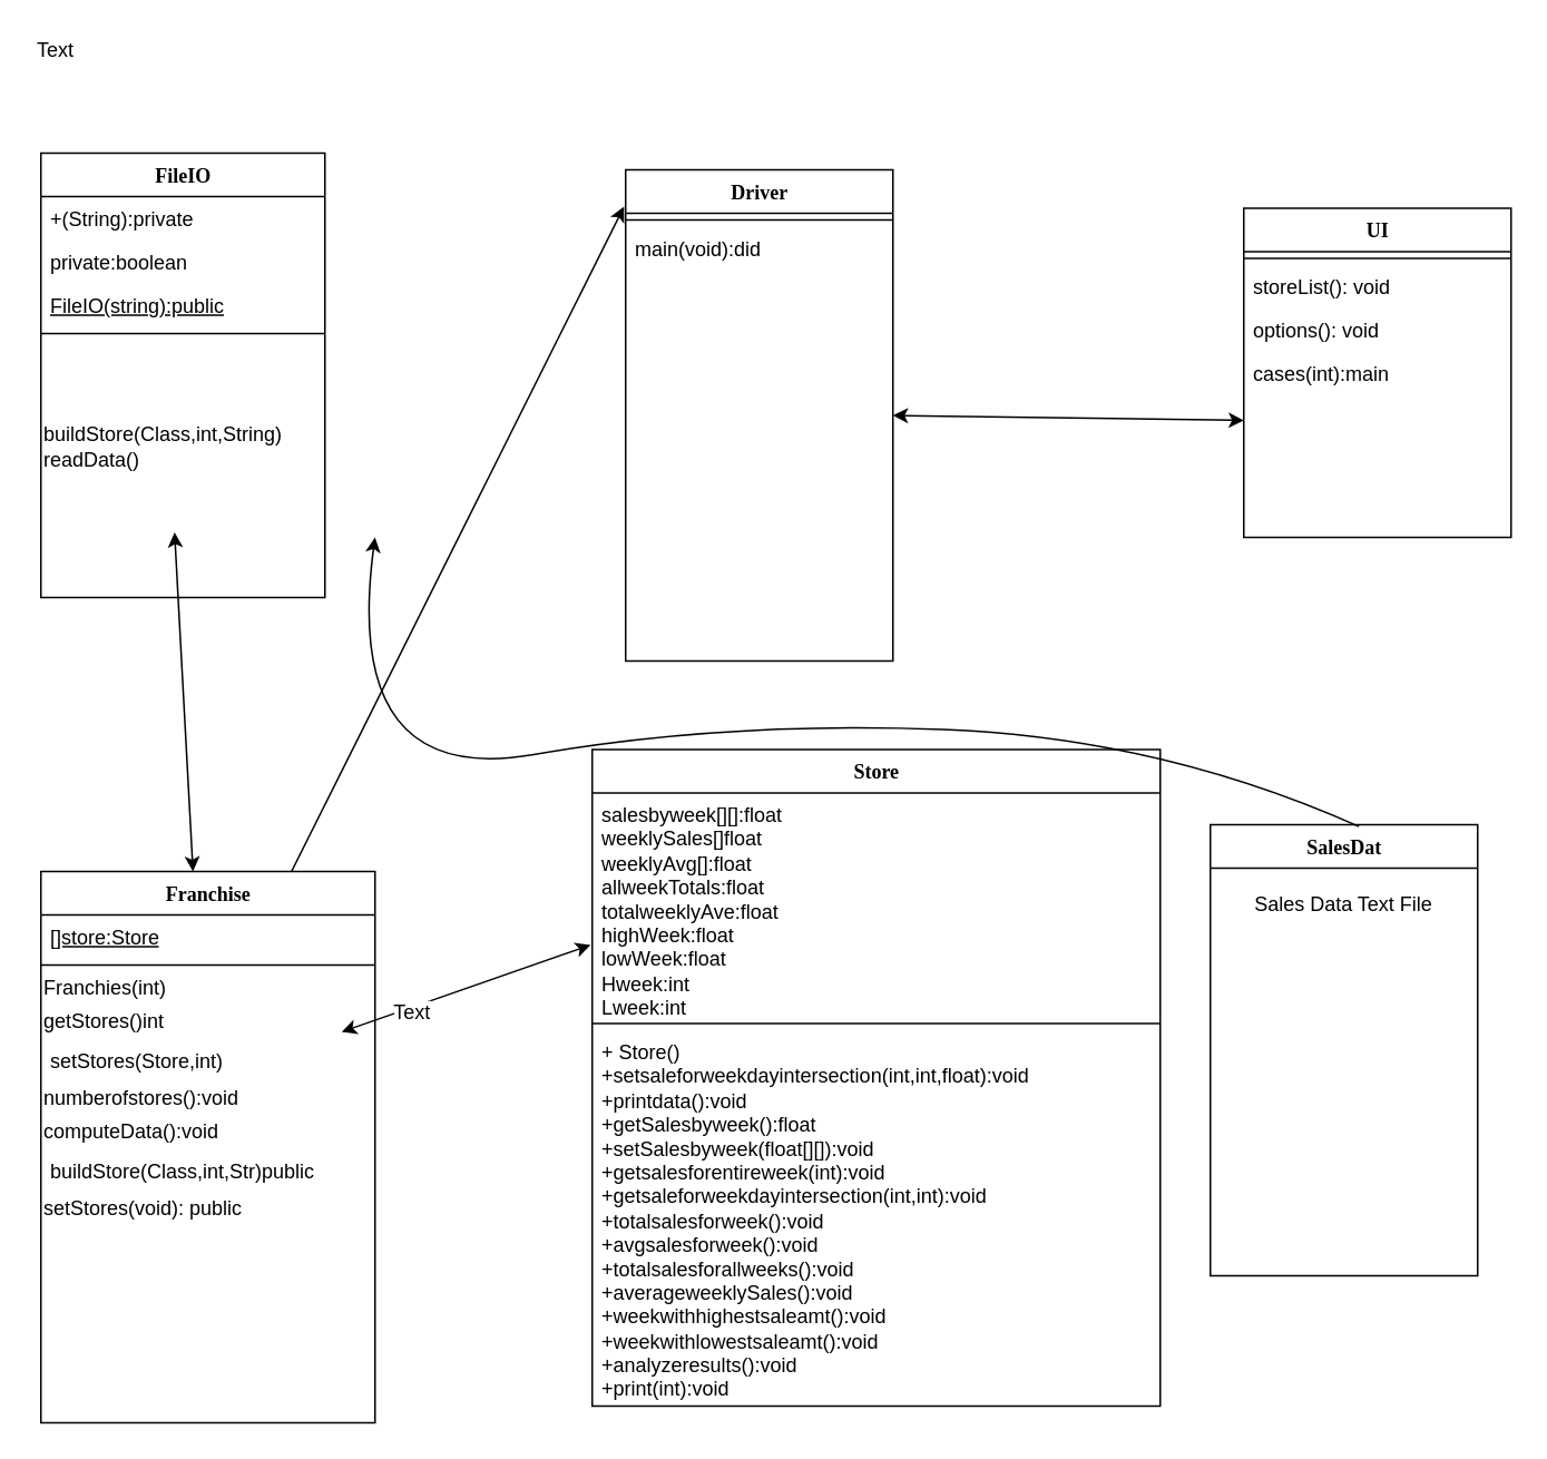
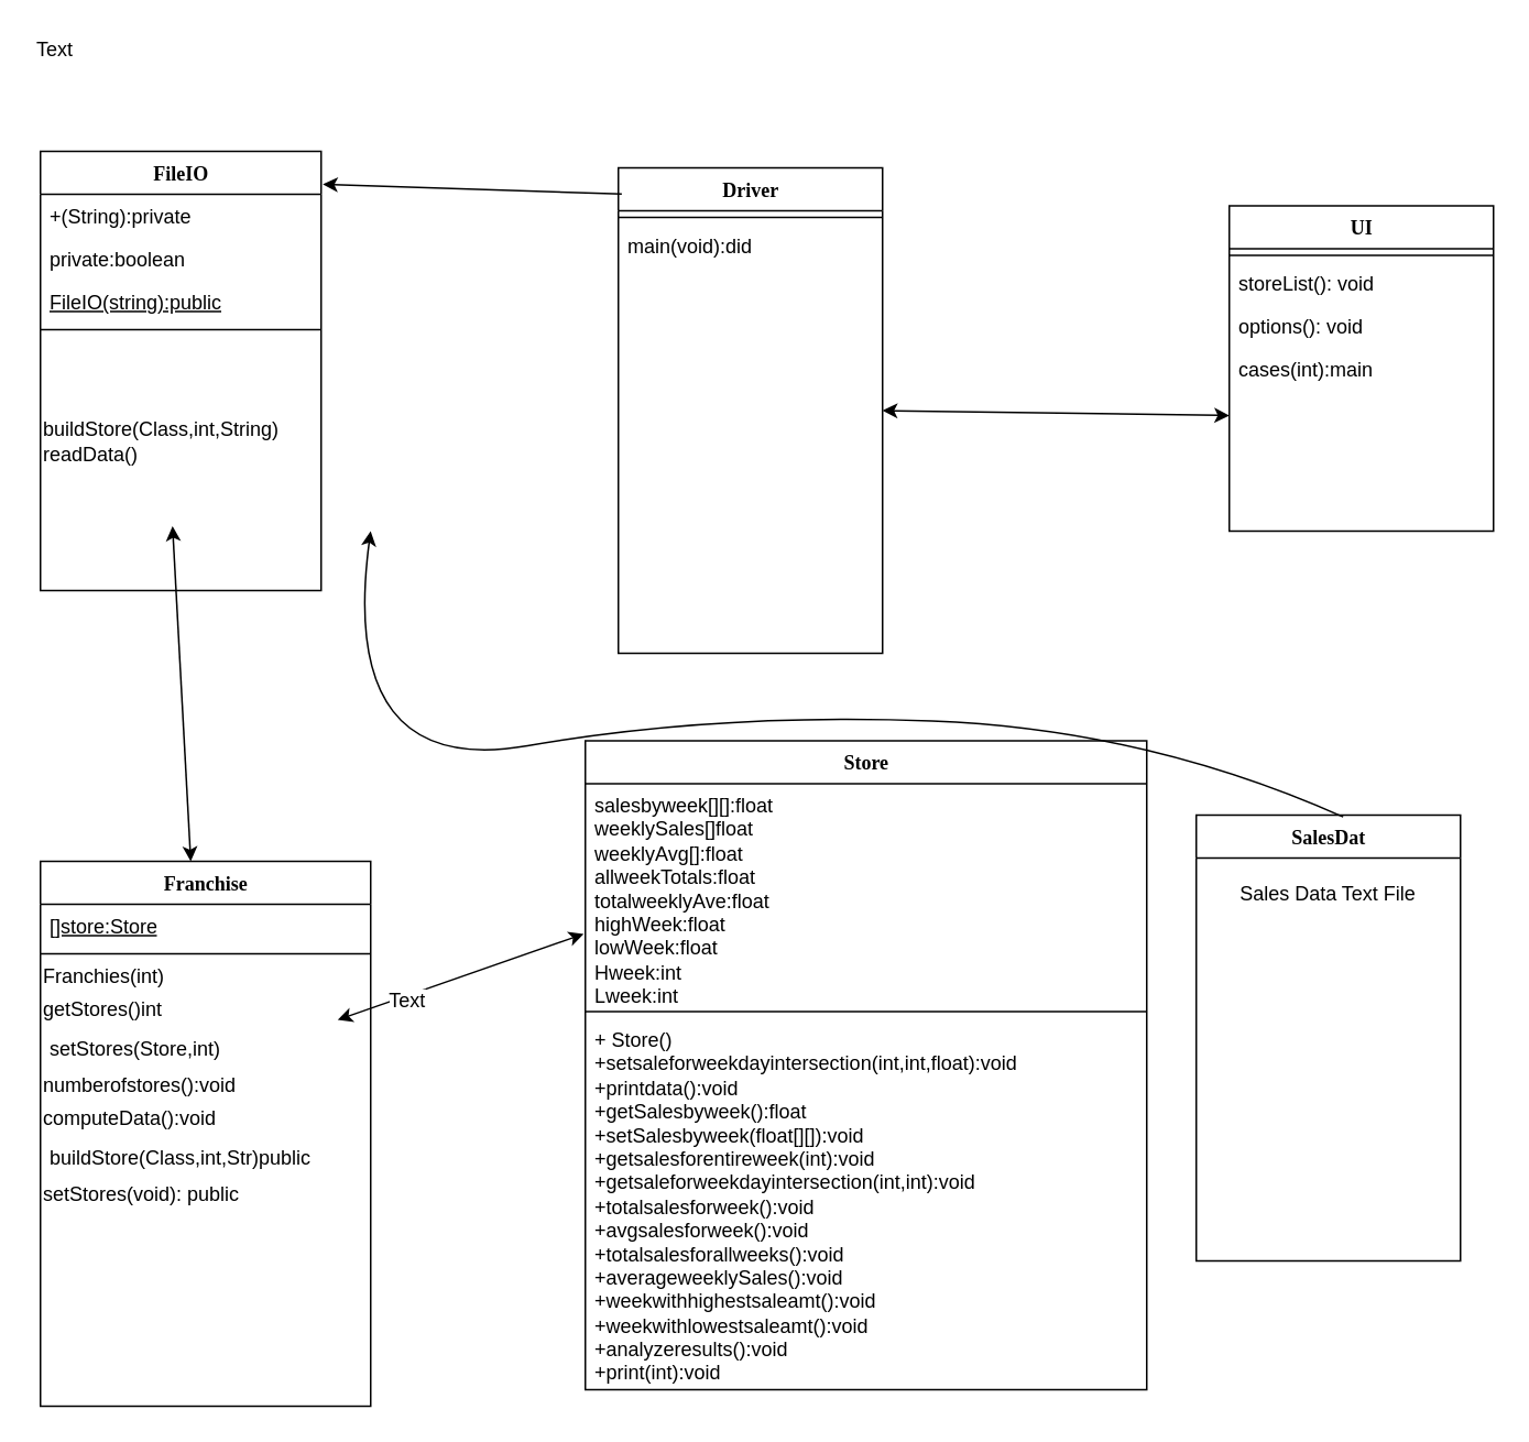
  <mxCell id="0" />
  <mxCell id="1" parent="0" />
  <mxCell id="2" value="FileIO" style="swimlane;html=1;fontStyle=1;align=center;verticalAlign=top;childLayout=stackLayout;horizontal=1;startSize=26;horizontalStack=0;resizeParent=1;resizeLast=0;collapsible=1;marginBottom=0;swimlaneFillColor=#ffffff;rounded=0;shadow=0;comic=0;labelBackgroundColor=none;strokeColor=#000000;strokeWidth=1;fillColor=none;fontFamily=Verdana;fontSize=12;fontColor=#000000;" parent="1" vertex="1"><mxGeometry x="24" y="91" width="170" height="266" as="geometry" /></mxCell>
  <mxCell id="3" value="+(String):private" style="text;html=1;strokeColor=none;fillColor=none;align=left;verticalAlign=top;spacingLeft=4;spacingRight=4;whiteSpace=wrap;overflow=hidden;rotatable=0;points=[[0,0.5],[1,0.5]];portConstraint=eastwest;" parent="2" vertex="1"><mxGeometry y="26" width="170" height="26" as="geometry" /></mxCell>
  <mxCell id="4" value="private:boolean" style="text;html=1;strokeColor=none;fillColor=none;align=left;verticalAlign=top;spacingLeft=4;spacingRight=4;whiteSpace=wrap;overflow=hidden;rotatable=0;points=[[0,0.5],[1,0.5]];portConstraint=eastwest;" parent="2" vertex="1"><mxGeometry y="52" width="170" height="26" as="geometry" /></mxCell>
  <mxCell id="5" value="&lt;u&gt;FileIO(string):public&lt;/u&gt;" style="text;html=1;strokeColor=none;fillColor=none;align=left;verticalAlign=top;spacingLeft=4;spacingRight=4;whiteSpace=wrap;overflow=hidden;rotatable=0;points=[[0,0.5],[1,0.5]];portConstraint=eastwest;" parent="2" vertex="1"><mxGeometry y="78" width="170" height="26" as="geometry" /></mxCell>
  <mxCell id="6" value="" style="line;html=1;strokeWidth=1;fillColor=none;align=left;verticalAlign=middle;spacingTop=-1;spacingLeft=3;spacingRight=3;rotatable=0;labelPosition=right;points=[];portConstraint=eastwest;" parent="2" vertex="1"><mxGeometry y="104" width="170" height="8" as="geometry" /></mxCell>
  <mxCell id="7" value="" style="endArrow=classic;startArrow=classic;html=1;" parent="2" source="17" edge="1"><mxGeometry width="50" height="50" relative="1" as="geometry"><mxPoint x="-60" y="847" as="sourcePoint" /><mxPoint x="80" y="227" as="targetPoint" /></mxGeometry></mxCell>
  <mxCell id="8" value="buildStore(Class,int,String)&lt;br&gt;readData()" style="text;html=1;strokeColor=none;fillColor=none;align=left;verticalAlign=middle;whiteSpace=wrap;rounded=0;" parent="2" vertex="1"><mxGeometry y="112" width="170" height="128" as="geometry" /></mxCell>
  <mxCell id="9" value="Driver" style="swimlane;html=1;fontStyle=1;align=center;verticalAlign=top;childLayout=stackLayout;horizontal=1;startSize=26;horizontalStack=0;resizeParent=1;resizeLast=0;collapsible=1;marginBottom=0;swimlaneFillColor=#ffffff;rounded=0;shadow=0;comic=0;labelBackgroundColor=none;strokeColor=#000000;strokeWidth=1;fillColor=none;fontFamily=Verdana;fontSize=12;fontColor=#000000;" parent="1" vertex="1"><mxGeometry x="374" y="101" width="160" height="294" as="geometry" /></mxCell>
  <mxCell id="10" value="" style="line;html=1;strokeWidth=1;fillColor=none;align=left;verticalAlign=middle;spacingTop=-1;spacingLeft=3;spacingRight=3;rotatable=0;labelPosition=right;points=[];portConstraint=eastwest;" parent="9" vertex="1"><mxGeometry y="26" width="160" height="8" as="geometry" /></mxCell>
  <mxCell id="11" value="main(void):did" style="text;html=1;strokeColor=none;fillColor=none;align=left;verticalAlign=top;spacingLeft=4;spacingRight=4;whiteSpace=wrap;overflow=hidden;rotatable=0;points=[[0,0.5],[1,0.5]];portConstraint=eastwest;" parent="9" vertex="1"><mxGeometry y="34" width="160" height="26" as="geometry" /></mxCell>
  <mxCell id="12" value="UI" style="swimlane;html=1;fontStyle=1;align=center;verticalAlign=top;childLayout=stackLayout;horizontal=1;startSize=26;horizontalStack=0;resizeParent=1;resizeLast=0;collapsible=1;marginBottom=0;swimlaneFillColor=#ffffff;rounded=0;shadow=0;comic=0;labelBackgroundColor=none;strokeColor=#000000;strokeWidth=1;fillColor=none;fontFamily=Verdana;fontSize=12;fontColor=#000000;" parent="1" vertex="1"><mxGeometry x="744" y="124" width="160" height="197" as="geometry" /></mxCell>
  <mxCell id="13" value="" style="line;html=1;strokeWidth=1;fillColor=none;align=left;verticalAlign=middle;spacingTop=-1;spacingLeft=3;spacingRight=3;rotatable=0;labelPosition=right;points=[];portConstraint=eastwest;" parent="12" vertex="1"><mxGeometry y="26" width="160" height="8" as="geometry" /></mxCell>
  <mxCell id="14" value="storeList(): void" style="text;html=1;strokeColor=none;fillColor=none;align=left;verticalAlign=top;spacingLeft=4;spacingRight=4;whiteSpace=wrap;overflow=hidden;rotatable=0;points=[[0,0.5],[1,0.5]];portConstraint=eastwest;" parent="12" vertex="1"><mxGeometry y="34" width="160" height="26" as="geometry" /></mxCell>
  <mxCell id="15" value="options(): void&lt;br&gt;&lt;br&gt;cases(int)public" style="text;html=1;strokeColor=none;fillColor=none;align=left;verticalAlign=top;spacingLeft=4;spacingRight=4;whiteSpace=wrap;overflow=hidden;rotatable=0;points=[[0,0.5],[1,0.5]];portConstraint=eastwest;" parent="12" vertex="1"><mxGeometry y="60" width="160" height="26" as="geometry" /></mxCell>
  <mxCell id="16" value="cases(int):main" style="text;html=1;strokeColor=none;fillColor=none;align=left;verticalAlign=top;spacingLeft=4;spacingRight=4;whiteSpace=wrap;overflow=hidden;rotatable=0;points=[[0,0.5],[1,0.5]];portConstraint=eastwest;" parent="12" vertex="1"><mxGeometry y="86" width="160" height="26" as="geometry" /></mxCell>
  <mxCell id="17" value="Franchise" style="swimlane;html=1;fontStyle=1;align=center;verticalAlign=top;childLayout=stackLayout;horizontal=1;startSize=26;horizontalStack=0;resizeParent=1;resizeLast=0;collapsible=1;marginBottom=0;swimlaneFillColor=#ffffff;rounded=0;shadow=0;comic=0;labelBackgroundColor=none;strokeColor=#000000;strokeWidth=1;fillColor=none;fontFamily=Verdana;fontSize=12;fontColor=#000000;" parent="1" vertex="1"><mxGeometry x="24" y="521" width="200" height="330" as="geometry" /></mxCell>
  <mxCell id="18" value="&lt;u&gt;[]store:Store&lt;/u&gt;" style="text;html=1;strokeColor=none;fillColor=none;align=left;verticalAlign=top;spacingLeft=4;spacingRight=4;whiteSpace=wrap;overflow=hidden;rotatable=0;points=[[0,0.5],[1,0.5]];portConstraint=eastwest;" parent="17" vertex="1"><mxGeometry y="26" width="200" height="26" as="geometry" /></mxCell>
  <mxCell id="19" value="" style="line;html=1;strokeWidth=1;fillColor=none;align=left;verticalAlign=middle;spacingTop=-1;spacingLeft=3;spacingRight=3;rotatable=0;labelPosition=right;points=[];portConstraint=eastwest;" parent="17" vertex="1"><mxGeometry y="52" width="200" height="8" as="geometry" /></mxCell>
  <mxCell id="20" value="Franchies(int)" style="text;html=1;strokeColor=none;fillColor=none;align=left;verticalAlign=middle;whiteSpace=wrap;rounded=0;" parent="17" vertex="1"><mxGeometry y="60" width="200" height="20" as="geometry" /></mxCell>
  <mxCell id="21" value="getStores()int" style="text;html=1;strokeColor=none;fillColor=none;align=left;verticalAlign=middle;whiteSpace=wrap;rounded=0;" parent="17" vertex="1"><mxGeometry y="80" width="200" height="20" as="geometry" /></mxCell>
  <mxCell id="22" value="setStores(Store,int)" style="text;html=1;strokeColor=none;fillColor=none;align=left;verticalAlign=top;spacingLeft=4;spacingRight=4;whiteSpace=wrap;overflow=hidden;rotatable=0;points=[[0,0.5],[1,0.5]];portConstraint=eastwest;" parent="17" vertex="1"><mxGeometry y="100" width="200" height="26" as="geometry" /></mxCell>
  <mxCell id="23" value="numberofstores():void" style="text;html=1;strokeColor=none;fillColor=none;align=left;verticalAlign=middle;whiteSpace=wrap;rounded=0;" parent="17" vertex="1"><mxGeometry y="126" width="200" height="20" as="geometry" /></mxCell>
  <mxCell id="24" value="computeData():void" style="text;html=1;strokeColor=none;fillColor=none;align=left;verticalAlign=middle;whiteSpace=wrap;rounded=0;" parent="17" vertex="1"><mxGeometry y="146" width="200" height="20" as="geometry" /></mxCell>
  <mxCell id="25" value="buildStore(Class,int,Str)public" style="text;html=1;strokeColor=none;fillColor=none;align=left;verticalAlign=top;spacingLeft=4;spacingRight=4;whiteSpace=wrap;overflow=hidden;rotatable=0;points=[[0,0.5],[1,0.5]];portConstraint=eastwest;" parent="17" vertex="1"><mxGeometry y="166" width="200" height="26" as="geometry" /></mxCell>
  <mxCell id="26" style="edgeStyle=none;rounded=0;orthogonalLoop=1;jettySize=auto;html=1;exitX=0.5;exitY=0;exitDx=0;exitDy=0;" parent="17" edge="1"><mxGeometry relative="1" as="geometry"><mxPoint x="80" y="164" as="sourcePoint" /><mxPoint x="80" y="164" as="targetPoint" /></mxGeometry></mxCell>
  <mxCell id="27" value="setStores(void): public" style="text;html=1;strokeColor=none;fillColor=none;align=left;verticalAlign=middle;whiteSpace=wrap;rounded=0;" parent="17" vertex="1"><mxGeometry y="192" width="200" height="20" as="geometry" /></mxCell>
  <mxCell id="28" value="Store" style="swimlane;html=1;fontStyle=1;align=center;verticalAlign=top;childLayout=stackLayout;horizontal=1;startSize=26;horizontalStack=0;resizeParent=1;resizeLast=0;collapsible=1;marginBottom=0;swimlaneFillColor=#ffffff;rounded=0;shadow=0;comic=0;labelBackgroundColor=none;strokeColor=#000000;strokeWidth=1;fillColor=none;fontFamily=Verdana;fontSize=12;fontColor=#000000;" parent="1" vertex="1"><mxGeometry x="354" y="448" width="340" height="393" as="geometry" /></mxCell>
  <mxCell id="29" value="salesbyweek[][]:float&lt;br&gt;weeklySales[]float&lt;br&gt;weeklyAvg[]:float&lt;br&gt;allweekTotals:float&lt;br&gt;totalweeklyAve:float&lt;br&gt;highWeek:float&lt;br&gt;lowWeek:float&lt;br&gt;Hweek:int&lt;br&gt;Lweek:int" style="text;html=1;strokeColor=none;fillColor=none;align=left;verticalAlign=top;spacingLeft=4;spacingRight=4;whiteSpace=wrap;overflow=hidden;rotatable=0;points=[[0,0.5],[1,0.5]];portConstraint=eastwest;" parent="28" vertex="1"><mxGeometry y="26" width="340" height="134" as="geometry" /></mxCell>
  <mxCell id="30" value="" style="line;html=1;strokeWidth=1;fillColor=none;align=left;verticalAlign=middle;spacingTop=-1;spacingLeft=3;spacingRight=3;rotatable=0;labelPosition=right;points=[];portConstraint=eastwest;" parent="28" vertex="1"><mxGeometry y="160" width="340" height="8" as="geometry" /></mxCell>
  <mxCell id="31" value="+ Store()&lt;br&gt;+setsaleforweekdayintersection(int,int,float):void&lt;br&gt;+printdata():void&lt;br&gt;+getSalesbyweek():float&lt;br&gt;+setSalesbyweek(float[][]):void&lt;br&gt;+getsalesforentireweek(int):void&lt;br&gt;+getsaleforweekdayintersection(int,int):void&lt;br&gt;+totalsalesforweek():void&lt;br&gt;+avgsalesforweek():void&lt;br&gt;+totalsalesforallweeks():void&lt;br&gt;+averageweeklySales():void&lt;br&gt;+weekwithhighestsaleamt():void&lt;br&gt;+weekwithlowestsaleamt():void&lt;br&gt;+analyzeresults():void&lt;br&gt;+print(int):void" style="text;html=1;strokeColor=none;fillColor=none;align=left;verticalAlign=top;spacingLeft=4;spacingRight=4;whiteSpace=wrap;overflow=hidden;rotatable=0;points=[[0,0.5],[1,0.5]];portConstraint=eastwest;" parent="28" vertex="1"><mxGeometry y="168" width="340" height="222" as="geometry" /></mxCell>
  <mxCell id="32" value="SalesDat" style="swimlane;html=1;fontStyle=1;align=center;verticalAlign=top;childLayout=stackLayout;horizontal=1;startSize=26;horizontalStack=0;resizeParent=1;resizeLast=0;collapsible=1;marginBottom=0;swimlaneFillColor=#ffffff;rounded=0;shadow=0;comic=0;labelBackgroundColor=none;strokeColor=#000000;strokeWidth=1;fillColor=none;fontFamily=Verdana;fontSize=12;fontColor=#000000;" parent="1" vertex="1"><mxGeometry x="724" y="493" width="160" height="270" as="geometry" /></mxCell>
  <mxCell id="33" value="Sales Data Text File" style="text;html=1;strokeColor=none;fillColor=none;align=center;verticalAlign=middle;whiteSpace=wrap;rounded=0;" parent="32" vertex="1"><mxGeometry y="26" width="160" height="44" as="geometry" /></mxCell>
+ <mxCell id="34" value="" style="endArrow=classic;html=1;entryX=1.006;entryY=0.075;entryDx=0;entryDy=0;entryPerimeter=0;exitX=0.013;exitY=0.054;exitDx=0;exitDy=0;exitPerimeter=0;" parent="1" source="9" target="2" edge="1"><mxGeometry width="50" height="50" relative="1" as="geometry"><mxPoint x="423.04" y="198" as="sourcePoint" /><mxPoint x="364" y="171" as="targetPoint" /></mxGeometry></mxCell>
  <mxCell id="35" value="" style="curved=1;endArrow=classic;html=1;exitX=0.556;exitY=0.004;exitDx=0;exitDy=0;exitPerimeter=0;" parent="1" source="32" edge="1"><mxGeometry width="50" height="50" relative="1" as="geometry"><mxPoint x="664" y="501" as="sourcePoint" /><mxPoint x="224" y="321" as="targetPoint" /><Array as="points"><mxPoint x="694" y="441" /><mxPoint x="434" y="431" /><mxPoint x="204" y="471" /></Array></mxGeometry></mxCell>
  <mxCell id="36" value="" style="endArrow=classic;startArrow=classic;html=1;entryX=-0.006;entryY=0.769;entryDx=0;entryDy=0;entryPerimeter=0;" parent="1" edge="1"><mxGeometry width="50" height="50" relative="1" as="geometry"><mxPoint x="204" y="617" as="sourcePoint" /><mxPoint x="353.04" y="564.994" as="targetPoint" /><Array as="points" /></mxGeometry></mxCell>
  <mxCell id="37" value="Text" style="text;html=1;resizable=0;points=[];align=center;verticalAlign=middle;labelBackgroundColor=#ffffff;" parent="36" vertex="1" connectable="0"><mxGeometry x="-0.448" y="-3" relative="1" as="geometry"><mxPoint x="-1" as="offset" /></mxGeometry></mxCell>
- <mxCell id="38" value="" style="endArrow=classic;html=1;entryX=-0.006;entryY=0.075;entryDx=0;entryDy=0;entryPerimeter=0;" parent="1" source="17" target="9" edge="1"><mxGeometry width="50" height="50" relative="1" as="geometry"><mxPoint x="144" y="541" as="sourcePoint" /><mxPoint x="364" y="148" as="targetPoint" /><Array as="points"><mxPoint x="174" y="521" /></Array></mxGeometry></mxCell>
  <mxCell id="39" value="" style="endArrow=classic;startArrow=classic;html=1;exitX=1;exitY=0.5;exitDx=0;exitDy=0;" parent="1" source="9" edge="1"><mxGeometry width="50" height="50" relative="1" as="geometry"><mxPoint x="584" y="251" as="sourcePoint" /><mxPoint x="744" y="251" as="targetPoint" /><Array as="points" /></mxGeometry></mxCell>
  <mxCell id="40" value="Text" style="text;html=1;resizable=0;points=[];autosize=1;align=left;verticalAlign=top;spacingTop=-4;" parent="1" vertex="1"><mxGeometry x="20" y="20" width="40" height="20" as="geometry" /></mxCell>
